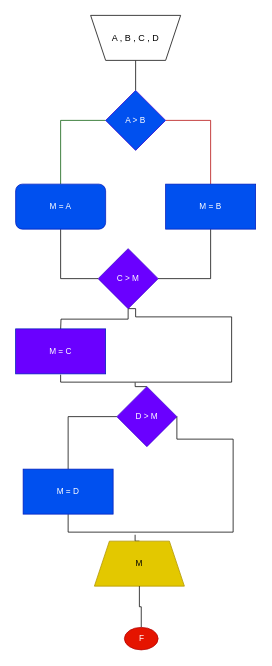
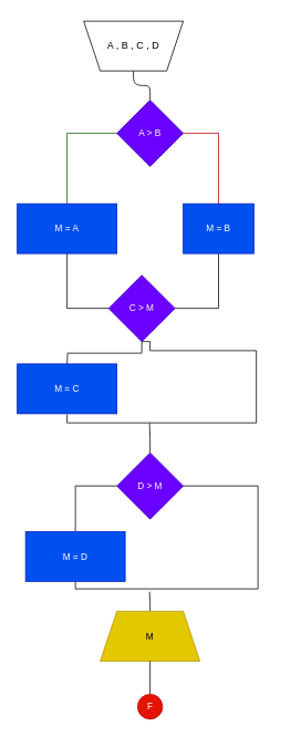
  <mxCell id="0" />
  <mxCell id="1" parent="0" />
  <mxCell id="2" style="edgeStyle=orthogonalEdgeStyle;shape=connector;rounded=1;html=1;exitX=0.5;exitY=0;exitDx=0;exitDy=0;entryX=0.5;entryY=0;entryDx=0;entryDy=0;labelBackgroundColor=default;strokeColor=default;fontFamily=Helvetica;fontSize=11;fontColor=default;endArrow=none;endFill=0;" edge="1" parent="1" source="3" target="6"><mxGeometry relative="1" as="geometry" /></mxCell>
- <mxCell id="3" value="A , B , C , D" style="shape=trapezoid;perimeter=trapezoidPerimeter;whiteSpace=wrap;html=1;fixedSize=1;direction=west;" vertex="1" parent="1"><mxGeometry x="120" y="20" width="120" height="60" as="geometry" /></mxCell>
+ <mxCell id="3" value="A , B , C , D" style="shape=trapezoid;perimeter=trapezoidPerimeter;whiteSpace=wrap;html=1;fixedSize=1;direction=west;" vertex="1" parent="1"><mxGeometry x="100" y="25" width="120" height="60" as="geometry" /></mxCell>
  <mxCell id="4" style="edgeStyle=orthogonalEdgeStyle;shape=connector;rounded=0;html=1;exitX=1;exitY=0.5;exitDx=0;exitDy=0;entryX=0.5;entryY=0;entryDx=0;entryDy=0;labelBackgroundColor=default;strokeColor=#B20000;fontFamily=Helvetica;fontSize=11;fontColor=default;endArrow=none;endFill=0;fillColor=#e51400;" edge="1" parent="1" source="6" target="16"><mxGeometry relative="1" as="geometry" /></mxCell>
  <mxCell id="5" style="edgeStyle=orthogonalEdgeStyle;shape=connector;rounded=0;html=1;exitX=0;exitY=0.5;exitDx=0;exitDy=0;entryX=0.5;entryY=0;entryDx=0;entryDy=0;labelBackgroundColor=default;strokeColor=#005700;fontFamily=Helvetica;fontSize=11;fontColor=default;endArrow=none;endFill=0;fillColor=#008a00;" edge="1" parent="1" source="6" target="18"><mxGeometry relative="1" as="geometry" /></mxCell>
- <mxCell id="6" value="A &amp;gt; B" style="rhombus;whiteSpace=wrap;html=1;fontFamily=Helvetica;fontSize=11;fontColor=#ffffff;fillColor=#0050ef;strokeColor=#3700CC;" vertex="1" parent="1"><mxGeometry x="140" y="120" width="80" height="80" as="geometry" /></mxCell>
+ <mxCell id="6" value="A &amp;gt; B" style="rhombus;whiteSpace=wrap;html=1;fontFamily=Helvetica;fontSize=11;fontColor=#ffffff;fillColor=#6a00ff;strokeColor=#3700CC;" vertex="1" parent="1"><mxGeometry x="140" y="120" width="80" height="80" as="geometry" /></mxCell>
  <mxCell id="7" style="edgeStyle=orthogonalEdgeStyle;shape=connector;rounded=0;html=1;exitX=0.5;exitY=1;exitDx=0;exitDy=0;entryX=0.5;entryY=0;entryDx=0;entryDy=0;labelBackgroundColor=default;strokeColor=default;fontFamily=Helvetica;fontSize=11;fontColor=default;endArrow=none;endFill=0;" edge="1" parent="1" source="9"><mxGeometry relative="1" as="geometry"><mxPoint x="80" y="439" as="targetPoint" /></mxGeometry></mxCell>
  <mxCell id="8" style="edgeStyle=orthogonalEdgeStyle;shape=connector;rounded=0;html=1;exitX=0.5;exitY=1;exitDx=0;exitDy=0;entryX=0.5;entryY=1;entryDx=0;entryDy=0;labelBackgroundColor=default;strokeColor=default;fontFamily=Helvetica;fontSize=11;fontColor=default;endArrow=none;endFill=0;" edge="1" parent="1" source="9"><mxGeometry relative="1" as="geometry"><mxPoint x="80" y="499" as="targetPoint" /><Array as="points"><mxPoint x="180" y="422" /><mxPoint x="308" y="422" /><mxPoint x="308" y="509" /><mxPoint x="80" y="509" /></Array></mxGeometry></mxCell>
  <mxCell id="9" value="C &amp;gt; M" style="rhombus;whiteSpace=wrap;html=1;fontFamily=Helvetica;fontSize=11;fontColor=#ffffff;fillColor=#6a00ff;strokeColor=#3700CC;" vertex="1" parent="1"><mxGeometry x="130" y="331" width="80" height="80" as="geometry" /></mxCell>
  <mxCell id="10" style="edgeStyle=orthogonalEdgeStyle;shape=connector;rounded=0;html=1;exitX=0.5;exitY=0;exitDx=0;exitDy=0;labelBackgroundColor=default;strokeColor=default;fontFamily=Helvetica;fontSize=11;fontColor=default;endArrow=none;endFill=0;" edge="1" parent="1" source="12"><mxGeometry relative="1" as="geometry"><mxPoint x="179.364" y="509.545" as="targetPoint" /></mxGeometry></mxCell>
  <mxCell id="11" style="edgeStyle=orthogonalEdgeStyle;shape=connector;rounded=0;html=1;exitX=0;exitY=0.5;exitDx=0;exitDy=0;entryX=0.5;entryY=0;entryDx=0;entryDy=0;labelBackgroundColor=default;strokeColor=default;fontFamily=Helvetica;fontSize=11;fontColor=default;endArrow=none;endFill=0;" edge="1" parent="1" source="12" target="21"><mxGeometry relative="1" as="geometry" /></mxCell>
- <mxCell id="12" value="D &amp;gt; M" style="rhombus;whiteSpace=wrap;html=1;fontFamily=Helvetica;fontSize=11;fontColor=#ffffff;fillColor=#6a00ff;strokeColor=#3700CC;" vertex="1" parent="1"><mxGeometry x="155" y="515" width="80" height="80" as="geometry" /></mxCell>
+ <mxCell id="12" value="D &amp;gt; M" style="rhombus;whiteSpace=wrap;html=1;fontFamily=Helvetica;fontSize=11;fontColor=#ffffff;fillColor=#6a00ff;strokeColor=#3700CC;" vertex="1" parent="1"><mxGeometry x="140" y="545" width="80" height="80" as="geometry" /></mxCell>
  <mxCell id="13" style="edgeStyle=orthogonalEdgeStyle;shape=connector;rounded=0;html=1;exitX=0.5;exitY=0;exitDx=0;exitDy=0;labelBackgroundColor=default;strokeColor=default;fontFamily=Helvetica;fontSize=11;fontColor=default;endArrow=none;endFill=0;" edge="1" parent="1" source="14"><mxGeometry relative="1" as="geometry"><mxPoint x="179.333" y="712.5" as="targetPoint" /></mxGeometry></mxCell>
- <mxCell id="14" value="M" style="shape=trapezoid;perimeter=trapezoidPerimeter;whiteSpace=wrap;html=1;fixedSize=1;fontFamily=Helvetica;fontSize=11;fontColor=#000000;fillColor=#e3c800;strokeColor=#B09500;" vertex="1" parent="1"><mxGeometry x="125" y="721" width="120" height="60" as="geometry" /></mxCell>
+ <mxCell id="14" value="M" style="shape=trapezoid;perimeter=trapezoidPerimeter;whiteSpace=wrap;html=1;fixedSize=1;fontFamily=Helvetica;fontSize=11;fontColor=#000000;fillColor=#e3c800;strokeColor=#B09500;" vertex="1" parent="1"><mxGeometry x="120" y="736" width="120" height="60" as="geometry" /></mxCell>
  <mxCell id="15" style="edgeStyle=orthogonalEdgeStyle;shape=connector;rounded=0;html=1;exitX=0.5;exitY=1;exitDx=0;exitDy=0;entryX=1;entryY=0.5;entryDx=0;entryDy=0;labelBackgroundColor=default;strokeColor=default;fontFamily=Helvetica;fontSize=11;fontColor=default;endArrow=none;endFill=0;" edge="1" parent="1" source="16" target="9"><mxGeometry relative="1" as="geometry" /></mxCell>
- <mxCell id="16" value="M = B" style="rounded=0;whiteSpace=wrap;html=1;fontFamily=Helvetica;fontSize=11;fontColor=#ffffff;fillColor=#0050ef;strokeColor=#001DBC;" vertex="1" parent="1"><mxGeometry x="220" y="245" width="120" height="60" as="geometry" /></mxCell>
+ <mxCell id="16" value="M = B" style="rounded=0;whiteSpace=wrap;html=1;fontFamily=Helvetica;fontSize=11;fontColor=#ffffff;fillColor=#0050ef;strokeColor=#001DBC;" vertex="1" parent="1"><mxGeometry x="220" y="245" width="85" height="60" as="geometry" /></mxCell>
  <mxCell id="17" style="edgeStyle=orthogonalEdgeStyle;shape=connector;rounded=0;html=1;exitX=0.5;exitY=1;exitDx=0;exitDy=0;entryX=0;entryY=0.5;entryDx=0;entryDy=0;labelBackgroundColor=default;strokeColor=default;fontFamily=Helvetica;fontSize=11;fontColor=default;endArrow=none;endFill=0;" edge="1" parent="1" source="18" target="9"><mxGeometry relative="1" as="geometry" /></mxCell>
- <mxCell id="18" value="M = A" style="whiteSpace=wrap;html=1;fontFamily=Helvetica;fontSize=11;fontColor=#ffffff;fillColor=#0050ef;strokeColor=#001DBC;rounded=1;" vertex="1" parent="1"><mxGeometry x="20" y="245" width="120" height="60" as="geometry" /></mxCell>
- <mxCell id="19" value="M = C" style="rounded=0;whiteSpace=wrap;html=1;fontFamily=Helvetica;fontSize=11;fontColor=#ffffff;fillColor=#6a00ff;strokeColor=#001DBC;" vertex="1" parent="1"><mxGeometry x="20" y="438" width="120" height="60" as="geometry" /></mxCell>
+ <mxCell id="18" value="M = A" style="rounded=0;whiteSpace=wrap;html=1;fontFamily=Helvetica;fontSize=11;fontColor=#ffffff;fillColor=#0050ef;strokeColor=#001DBC;" vertex="1" parent="1"><mxGeometry x="20" y="245" width="120" height="60" as="geometry" /></mxCell>
+ <mxCell id="19" value="M = C" style="rounded=0;whiteSpace=wrap;html=1;fontFamily=Helvetica;fontSize=11;fontColor=#ffffff;fillColor=#0050ef;strokeColor=#001DBC;" vertex="1" parent="1"><mxGeometry x="20" y="438" width="120" height="60" as="geometry" /></mxCell>
  <mxCell id="20" style="edgeStyle=orthogonalEdgeStyle;shape=connector;rounded=0;html=1;exitX=0.5;exitY=1;exitDx=0;exitDy=0;entryX=1;entryY=0.5;entryDx=0;entryDy=0;labelBackgroundColor=default;strokeColor=default;fontFamily=Helvetica;fontSize=11;fontColor=default;endArrow=none;endFill=0;" edge="1" parent="1" source="21" target="12"><mxGeometry relative="1" as="geometry"><Array as="points"><mxPoint x="90" y="709" /><mxPoint x="310" y="709" /><mxPoint x="310" y="585" /></Array></mxGeometry></mxCell>
- <mxCell id="21" value="M = D" style="rounded=0;whiteSpace=wrap;html=1;fontFamily=Helvetica;fontSize=11;fontColor=#ffffff;fillColor=#0050ef;strokeColor=#001DBC;" vertex="1" parent="1"><mxGeometry x="30" y="625" width="120" height="60" as="geometry" /></mxCell>
+ <mxCell id="21" value="M = D" style="rounded=0;whiteSpace=wrap;html=1;fontFamily=Helvetica;fontSize=11;fontColor=#ffffff;fillColor=#0050ef;strokeColor=#001DBC;" vertex="1" parent="1"><mxGeometry x="30" y="640" width="120" height="60" as="geometry" /></mxCell>
  <mxCell id="22" style="edgeStyle=orthogonalEdgeStyle;shape=connector;rounded=0;html=1;exitX=0.5;exitY=0;exitDx=0;exitDy=0;entryX=0.5;entryY=1;entryDx=0;entryDy=0;labelBackgroundColor=default;strokeColor=default;fontFamily=Helvetica;fontSize=11;fontColor=default;endArrow=none;endFill=0;" edge="1" parent="1" source="23" target="14"><mxGeometry relative="1" as="geometry" /></mxCell>
- <mxCell id="23" value="F" style="shape=ellipse;html=1;dashed=0;whitespace=wrap;aspect=fixed;perimeter=ellipsePerimeter;fontFamily=Helvetica;fontSize=11;fontColor=#ffffff;fillColor=#e51400;strokeColor=#B20000;" vertex="1" parent="1"><mxGeometry x="165" y="836" width="45" height="30" as="geometry" /></mxCell>
+ <mxCell id="23" value="F" style="shape=ellipse;html=1;dashed=0;whitespace=wrap;aspect=fixed;perimeter=ellipsePerimeter;fontFamily=Helvetica;fontSize=11;fontColor=#ffffff;fillColor=#e51400;strokeColor=#B20000;" vertex="1" parent="1"><mxGeometry x="165" y="836" width="30" height="30" as="geometry" /></mxCell>
